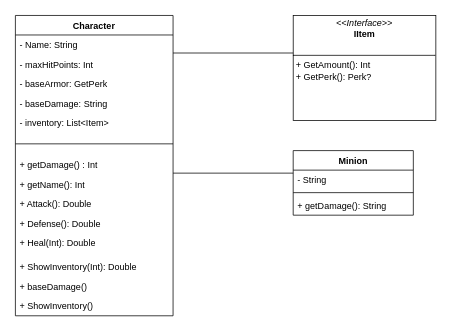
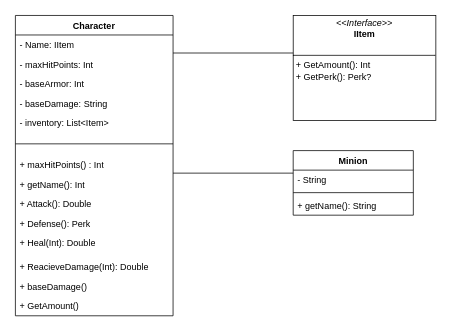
  <mxCell id="0" />
  <mxCell id="1" parent="0" />
  <mxCell id="2" value="Character" style="swimlane;fontStyle=1;align=center;verticalAlign=top;childLayout=stackLayout;horizontal=1;startSize=26;horizontalStack=0;resizeParent=1;resizeParentMax=0;resizeLast=0;collapsible=1;marginBottom=0;whiteSpace=wrap;html=1;" vertex="1" parent="1"><mxGeometry x="20" y="20" width="210" height="400" as="geometry" /></mxCell>
- <mxCell id="3" value="- Name: String" style="text;strokeColor=none;fillColor=none;align=left;verticalAlign=top;spacingLeft=4;spacingRight=4;overflow=hidden;rotatable=0;points=[[0,0.5],[1,0.5]];portConstraint=eastwest;whiteSpace=wrap;html=1;" vertex="1" parent="2"><mxGeometry y="26" width="210" height="26" as="geometry" /></mxCell>
+ <mxCell id="3" value="- Name: IItem" style="text;strokeColor=none;fillColor=none;align=left;verticalAlign=top;spacingLeft=4;spacingRight=4;overflow=hidden;rotatable=0;points=[[0,0.5],[1,0.5]];portConstraint=eastwest;whiteSpace=wrap;html=1;" vertex="1" parent="2"><mxGeometry y="26" width="210" height="26" as="geometry" /></mxCell>
  <mxCell id="4" value="- maxHitPoints: Int" style="text;strokeColor=none;fillColor=none;align=left;verticalAlign=top;spacingLeft=4;spacingRight=4;overflow=hidden;rotatable=0;points=[[0,0.5],[1,0.5]];portConstraint=eastwest;whiteSpace=wrap;html=1;" vertex="1" parent="2"><mxGeometry y="52" width="210" height="26" as="geometry" /></mxCell>
- <mxCell id="5" value="- baseArmor: GetPerk" style="text;strokeColor=none;fillColor=none;align=left;verticalAlign=top;spacingLeft=4;spacingRight=4;overflow=hidden;rotatable=0;points=[[0,0.5],[1,0.5]];portConstraint=eastwest;whiteSpace=wrap;html=1;" vertex="1" parent="2"><mxGeometry y="78" width="210" height="26" as="geometry" /></mxCell>
+ <mxCell id="5" value="- baseArmor: Int" style="text;strokeColor=none;fillColor=none;align=left;verticalAlign=top;spacingLeft=4;spacingRight=4;overflow=hidden;rotatable=0;points=[[0,0.5],[1,0.5]];portConstraint=eastwest;whiteSpace=wrap;html=1;" vertex="1" parent="2"><mxGeometry y="78" width="210" height="26" as="geometry" /></mxCell>
  <mxCell id="6" value="- baseDamage: String" style="text;strokeColor=none;fillColor=none;align=left;verticalAlign=top;spacingLeft=4;spacingRight=4;overflow=hidden;rotatable=0;points=[[0,0.5],[1,0.5]];portConstraint=eastwest;whiteSpace=wrap;html=1;" vertex="1" parent="2"><mxGeometry y="104" width="210" height="26" as="geometry" /></mxCell>
  <mxCell id="7" value="- inventory: List&amp;lt;Item&amp;gt;" style="text;strokeColor=none;fillColor=none;align=left;verticalAlign=top;spacingLeft=4;spacingRight=4;overflow=hidden;rotatable=0;points=[[0,0.5],[1,0.5]];portConstraint=eastwest;whiteSpace=wrap;html=1;" vertex="1" parent="2"><mxGeometry y="130" width="210" height="26" as="geometry" /></mxCell>
  <mxCell id="8" value="" style="line;strokeWidth=1;fillColor=none;align=left;verticalAlign=middle;spacingTop=-1;spacingLeft=3;spacingRight=3;rotatable=0;labelPosition=right;points=[];portConstraint=eastwest;strokeColor=inherit;" vertex="1" parent="2"><mxGeometry y="156" width="210" height="30" as="geometry" /></mxCell>
- <mxCell id="9" value="+ getDamage() : Int" style="text;strokeColor=none;fillColor=none;align=left;verticalAlign=top;spacingLeft=4;spacingRight=4;overflow=hidden;rotatable=0;points=[[0,0.5],[1,0.5]];portConstraint=eastwest;whiteSpace=wrap;html=1;" vertex="1" parent="2"><mxGeometry y="186" width="210" height="26" as="geometry" /></mxCell>
+ <mxCell id="9" value="+ maxHitPoints() : Int" style="text;strokeColor=none;fillColor=none;align=left;verticalAlign=top;spacingLeft=4;spacingRight=4;overflow=hidden;rotatable=0;points=[[0,0.5],[1,0.5]];portConstraint=eastwest;whiteSpace=wrap;html=1;" vertex="1" parent="2"><mxGeometry y="186" width="210" height="26" as="geometry" /></mxCell>
  <mxCell id="10" value="+ getName(): Int" style="text;strokeColor=none;fillColor=none;align=left;verticalAlign=top;spacingLeft=4;spacingRight=4;overflow=hidden;rotatable=0;points=[[0,0.5],[1,0.5]];portConstraint=eastwest;whiteSpace=wrap;html=1;" vertex="1" parent="2"><mxGeometry y="212" width="210" height="26" as="geometry" /></mxCell>
  <mxCell id="11" value="+ Attack(): Double" style="text;strokeColor=none;fillColor=none;align=left;verticalAlign=top;spacingLeft=4;spacingRight=4;overflow=hidden;rotatable=0;points=[[0,0.5],[1,0.5]];portConstraint=eastwest;whiteSpace=wrap;html=1;" vertex="1" parent="2"><mxGeometry y="238" width="210" height="26" as="geometry" /></mxCell>
- <mxCell id="12" value="+ Defense(): Double" style="text;strokeColor=none;fillColor=none;align=left;verticalAlign=top;spacingLeft=4;spacingRight=4;overflow=hidden;rotatable=0;points=[[0,0.5],[1,0.5]];portConstraint=eastwest;whiteSpace=wrap;html=1;" vertex="1" parent="2"><mxGeometry y="264" width="210" height="26" as="geometry" /></mxCell>
+ <mxCell id="12" value="+ Defense(): Perk" style="text;strokeColor=none;fillColor=none;align=left;verticalAlign=top;spacingLeft=4;spacingRight=4;overflow=hidden;rotatable=0;points=[[0,0.5],[1,0.5]];portConstraint=eastwest;whiteSpace=wrap;html=1;" vertex="1" parent="2"><mxGeometry y="264" width="210" height="26" as="geometry" /></mxCell>
  <mxCell id="13" value="+ Heal(Int): Double" style="text;strokeColor=none;fillColor=none;align=left;verticalAlign=top;spacingLeft=4;spacingRight=4;overflow=hidden;rotatable=0;points=[[0,0.5],[1,0.5]];portConstraint=eastwest;whiteSpace=wrap;html=1;" vertex="1" parent="2"><mxGeometry y="290" width="210" height="32" as="geometry" /></mxCell>
- <mxCell id="14" value="+ ShowInventory(Int): Double" style="text;strokeColor=none;fillColor=none;align=left;verticalAlign=top;spacingLeft=4;spacingRight=4;overflow=hidden;rotatable=0;points=[[0,0.5],[1,0.5]];portConstraint=eastwest;whiteSpace=wrap;html=1;" vertex="1" parent="2"><mxGeometry y="322" width="210" height="26" as="geometry" /></mxCell>
+ <mxCell id="14" value="+ ReacieveDamage(Int): Double" style="text;strokeColor=none;fillColor=none;align=left;verticalAlign=top;spacingLeft=4;spacingRight=4;overflow=hidden;rotatable=0;points=[[0,0.5],[1,0.5]];portConstraint=eastwest;whiteSpace=wrap;html=1;" vertex="1" parent="2"><mxGeometry y="322" width="210" height="26" as="geometry" /></mxCell>
  <mxCell id="15" value="+ baseDamage()" style="text;strokeColor=none;fillColor=none;align=left;verticalAlign=top;spacingLeft=4;spacingRight=4;overflow=hidden;rotatable=0;points=[[0,0.5],[1,0.5]];portConstraint=eastwest;whiteSpace=wrap;html=1;" vertex="1" parent="2"><mxGeometry y="348" width="210" height="26" as="geometry" /></mxCell>
- <mxCell id="16" value="+ ShowInventory()" style="text;strokeColor=none;fillColor=none;align=left;verticalAlign=top;spacingLeft=4;spacingRight=4;overflow=hidden;rotatable=0;points=[[0,0.5],[1,0.5]];portConstraint=eastwest;whiteSpace=wrap;html=1;" vertex="1" parent="2"><mxGeometry y="374" width="210" height="26" as="geometry" /></mxCell>
+ <mxCell id="16" value="+ GetAmount()" style="text;strokeColor=none;fillColor=none;align=left;verticalAlign=top;spacingLeft=4;spacingRight=4;overflow=hidden;rotatable=0;points=[[0,0.5],[1,0.5]];portConstraint=eastwest;whiteSpace=wrap;html=1;" vertex="1" parent="2"><mxGeometry y="374" width="210" height="26" as="geometry" /></mxCell>
  <mxCell id="17" value="&lt;p style=&quot;margin:0px;margin-top:4px;text-align:center;&quot;&gt;&lt;i&gt;&amp;lt;&amp;lt;Interface&amp;gt;&amp;gt;&lt;/i&gt;&lt;br&gt;&lt;b&gt;IItem&lt;/b&gt;&lt;/p&gt;&lt;p style=&quot;margin:0px;margin-left:4px;&quot;&gt;&lt;br&gt;&lt;/p&gt;&lt;hr size=&quot;1&quot; style=&quot;border-style:solid;&quot;&gt;&lt;p style=&quot;margin:0px;margin-left:4px;&quot;&gt;+ GetAmount(): Int&lt;br&gt;+ GetPerk(): Perk?&lt;/p&gt;" style="verticalAlign=top;align=left;overflow=fill;html=1;whiteSpace=wrap;" vertex="1" parent="1"><mxGeometry x="390" y="20" width="190" height="140" as="geometry" /></mxCell>
  <mxCell id="18" value="" style="endArrow=none;html=1;edgeStyle=orthogonalEdgeStyle;rounded=0;" edge="1" parent="1"><mxGeometry relative="1" as="geometry"><mxPoint x="230" y="70" as="sourcePoint" /><mxPoint x="390" y="70" as="targetPoint" /></mxGeometry></mxCell>
  <mxCell id="19" value="Minion" style="swimlane;fontStyle=1;align=center;verticalAlign=top;childLayout=stackLayout;horizontal=1;startSize=26;horizontalStack=0;resizeParent=1;resizeParentMax=0;resizeLast=0;collapsible=1;marginBottom=0;whiteSpace=wrap;html=1;" vertex="1" parent="1"><mxGeometry x="390" y="200" width="160" height="86" as="geometry" /></mxCell>
  <mxCell id="20" value="- String" style="text;strokeColor=none;fillColor=none;align=left;verticalAlign=top;spacingLeft=4;spacingRight=4;overflow=hidden;rotatable=0;points=[[0,0.5],[1,0.5]];portConstraint=eastwest;whiteSpace=wrap;html=1;" vertex="1" parent="19"><mxGeometry y="26" width="160" height="26" as="geometry" /></mxCell>
  <mxCell id="21" value="" style="line;strokeWidth=1;fillColor=none;align=left;verticalAlign=middle;spacingTop=-1;spacingLeft=3;spacingRight=3;rotatable=0;labelPosition=right;points=[];portConstraint=eastwest;strokeColor=inherit;" vertex="1" parent="19"><mxGeometry y="52" width="160" height="8" as="geometry" /></mxCell>
- <mxCell id="22" value="+ getDamage(): String" style="text;strokeColor=none;fillColor=none;align=left;verticalAlign=top;spacingLeft=4;spacingRight=4;overflow=hidden;rotatable=0;points=[[0,0.5],[1,0.5]];portConstraint=eastwest;whiteSpace=wrap;html=1;" vertex="1" parent="19"><mxGeometry y="60" width="160" height="26" as="geometry" /></mxCell>
+ <mxCell id="22" value="+ getName(): String" style="text;strokeColor=none;fillColor=none;align=left;verticalAlign=top;spacingLeft=4;spacingRight=4;overflow=hidden;rotatable=0;points=[[0,0.5],[1,0.5]];portConstraint=eastwest;whiteSpace=wrap;html=1;" vertex="1" parent="19"><mxGeometry y="60" width="160" height="26" as="geometry" /></mxCell>
  <mxCell id="23" value="" style="endArrow=none;html=1;edgeStyle=orthogonalEdgeStyle;rounded=0;" edge="1" parent="1"><mxGeometry relative="1" as="geometry"><mxPoint x="230" y="230" as="sourcePoint" /><mxPoint x="390" y="230" as="targetPoint" /></mxGeometry></mxCell>
